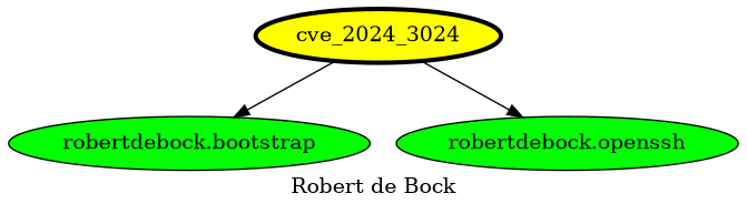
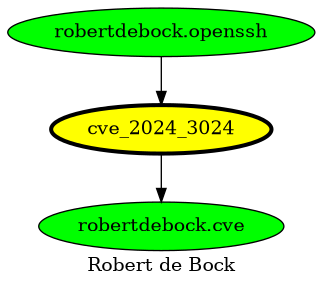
  digraph {
    label="Robert de Bock"
    node [fillcolor=green style=filled]
    n1 [fillcolor=yellow label=cve_2024_3024 penwidth=3]
-   "robertdebock.bootstrap"
+   "robertdebock.bootstrap" [label="robertdebock.cve"]
    "robertdebock.openssh"
    n1 -> "robertdebock.bootstrap"
-   n1 -> "robertdebock.openssh"
+   "robertdebock.openssh" -> n1
  }
